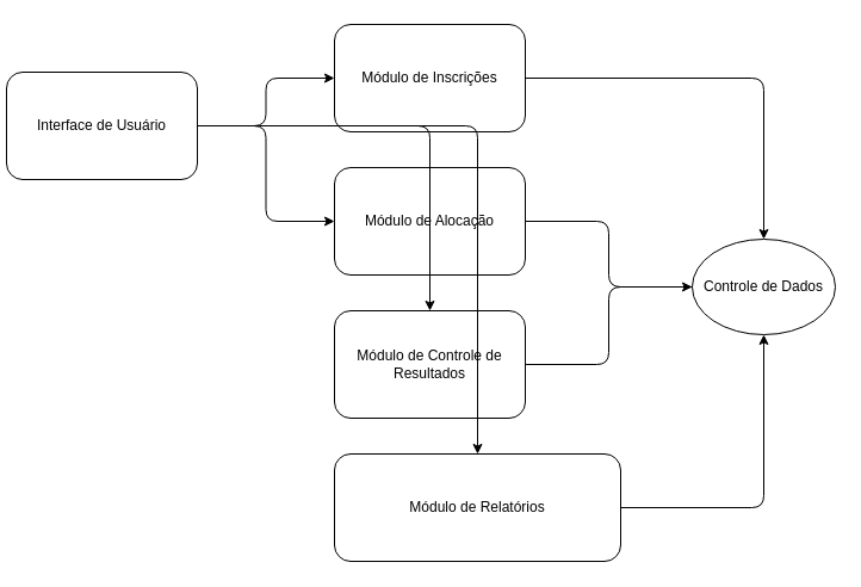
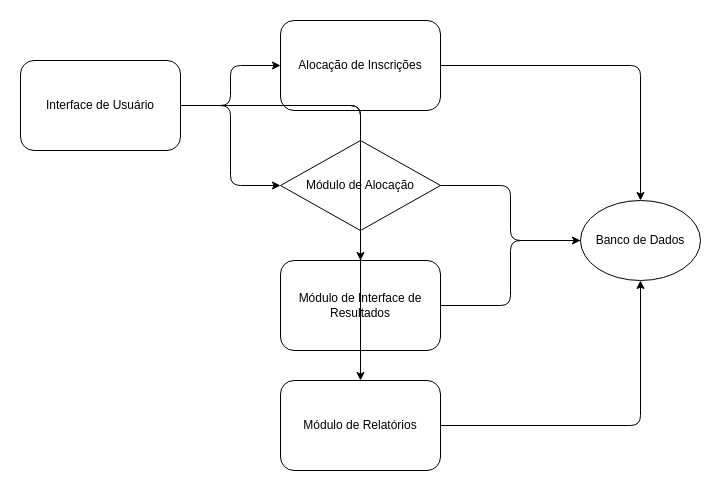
  <mxCell id="0" />
  <mxCell id="1" parent="0" />
- <mxCell id="2" value="Interface de Usuário" style="rounded=1;whiteSpace=wrap;html=1;" vertex="1" parent="1"><mxGeometry x="5" y="60" width="160" height="90" as="geometry" /></mxCell>
- <mxCell id="3" value="Módulo de Inscrições" style="rounded=1;whiteSpace=wrap;html=1;" vertex="1" parent="1"><mxGeometry x="280" y="20" width="160" height="90" as="geometry" /></mxCell>
- <mxCell id="4" value="Módulo de Alocação" style="rounded=1;whiteSpace=wrap;html=1;" vertex="1" parent="1"><mxGeometry x="280" y="140" width="160" height="90" as="geometry" /></mxCell>
- <mxCell id="5" value="Módulo de Controle de Resultados" style="rounded=1;whiteSpace=wrap;html=1;" vertex="1" parent="1"><mxGeometry x="280" y="260" width="160" height="90" as="geometry" /></mxCell>
- <mxCell id="6" value="Módulo de Relatórios" style="rounded=1;whiteSpace=wrap;html=1;" vertex="1" parent="1"><mxGeometry x="280" y="380" width="240" height="90" as="geometry" /></mxCell>
- <mxCell id="7" value="Controle de Dados" style="ellipse;whiteSpace=wrap;html=1;" vertex="1" parent="1"><mxGeometry x="580" y="200" width="120" height="80" as="geometry" /></mxCell>
+ <mxCell id="2" value="Interface de Usuário" style="rounded=1;whiteSpace=wrap;html=1;" vertex="1" parent="1"><mxGeometry x="20" y="60" width="160" height="90" as="geometry" /></mxCell>
+ <mxCell id="3" value="Alocação de Inscrições" style="rounded=1;whiteSpace=wrap;html=1;" vertex="1" parent="1"><mxGeometry x="280" y="20" width="160" height="90" as="geometry" /></mxCell>
+ <mxCell id="4" value="Módulo de Alocação" style="rhombus;whiteSpace=wrap;html=1;" vertex="1" parent="1"><mxGeometry x="280" y="140" width="160" height="90" as="geometry" /></mxCell>
+ <mxCell id="5" value="Módulo de Interface de Resultados" style="rounded=1;whiteSpace=wrap;html=1;" vertex="1" parent="1"><mxGeometry x="280" y="260" width="160" height="90" as="geometry" /></mxCell>
+ <mxCell id="6" value="Módulo de Relatórios" style="rounded=1;whiteSpace=wrap;html=1;" vertex="1" parent="1"><mxGeometry x="280" y="380" width="160" height="90" as="geometry" /></mxCell>
+ <mxCell id="7" value="Banco de Dados" style="ellipse;whiteSpace=wrap;html=1;" vertex="1" parent="1"><mxGeometry x="580" y="200" width="120" height="80" as="geometry" /></mxCell>
  <mxCell id="8" style="edgeStyle=orthogonalEdgeStyle;rounded=1;exitX=1;exitY=0.5;exitDx=0;exitDy=0;" edge="1" parent="1" source="2" target="3"><mxGeometry relative="1" as="geometry" /></mxCell>
  <mxCell id="9" style="edgeStyle=orthogonalEdgeStyle;rounded=1;exitX=1;exitY=0.5;exitDx=0;exitDy=0;" edge="1" parent="1" source="2" target="4"><mxGeometry relative="1" as="geometry" /></mxCell>
  <mxCell id="10" style="edgeStyle=orthogonalEdgeStyle;rounded=1;exitX=1;exitY=0.5;exitDx=0;exitDy=0;" edge="1" parent="1" source="2" target="5"><mxGeometry relative="1" as="geometry" /></mxCell>
  <mxCell id="11" style="edgeStyle=orthogonalEdgeStyle;rounded=1;exitX=1;exitY=0.5;exitDx=0;exitDy=0;" edge="1" parent="1" source="2" target="6"><mxGeometry relative="1" as="geometry" /></mxCell>
  <mxCell id="12" style="edgeStyle=orthogonalEdgeStyle;rounded=1;exitX=1;exitY=0.5;exitDx=0;exitDy=0;" edge="1" parent="1" source="3" target="7"><mxGeometry relative="1" as="geometry" /></mxCell>
  <mxCell id="13" style="edgeStyle=orthogonalEdgeStyle;rounded=1;exitX=1;exitY=0.5;exitDx=0;exitDy=0;" edge="1" parent="1" source="4" target="7"><mxGeometry relative="1" as="geometry" /></mxCell>
  <mxCell id="14" style="edgeStyle=orthogonalEdgeStyle;rounded=1;exitX=1;exitY=0.5;exitDx=0;exitDy=0;endArrow=none;" edge="1" parent="1" source="5" target="7"><mxGeometry relative="1" as="geometry" /></mxCell>
  <mxCell id="15" style="edgeStyle=orthogonalEdgeStyle;rounded=1;exitX=1;exitY=0.5;exitDx=0;exitDy=0;" edge="1" parent="1" source="6" target="7"><mxGeometry relative="1" as="geometry" /></mxCell>
